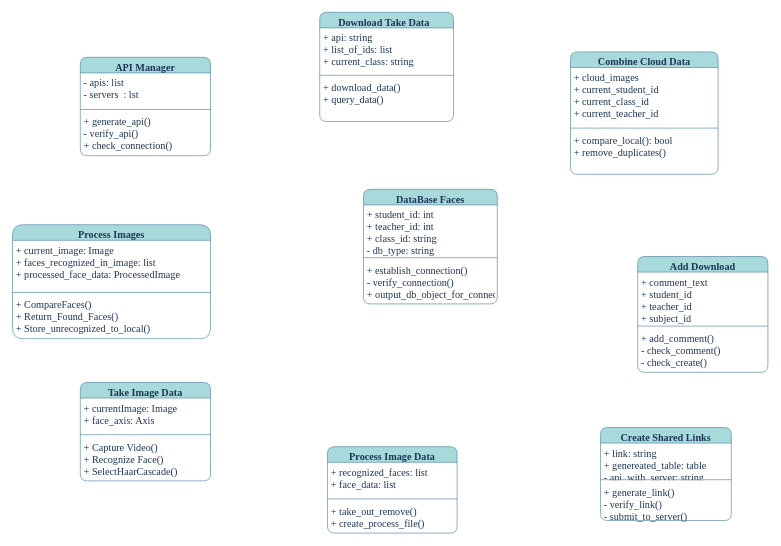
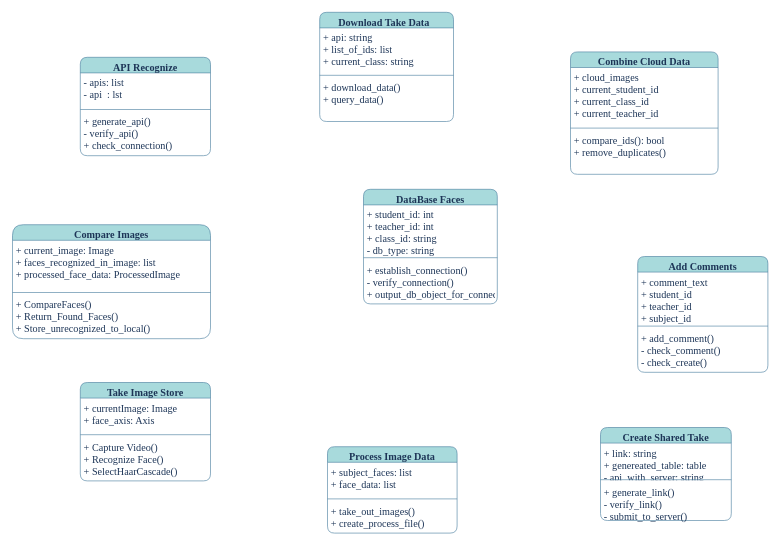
  <mxCell id="0" />
  <mxCell id="1" parent="0" />
- <mxCell id="2" value="Take Image Data" style="swimlane;fontStyle=1;align=center;verticalAlign=top;childLayout=stackLayout;horizontal=1;startSize=26;horizontalStack=0;resizeParent=1;resizeParentMax=0;resizeLast=0;collapsible=1;marginBottom=0;rounded=1;labelBackgroundColor=none;fillColor=#A8DADC;strokeColor=#457B9D;fontColor=#1D3557;swimlaneFillColor=none;fontFamily=Product Sans;fontSource=https%3A%2F%2Ffonts.googleapis.com%2Fcss%3Ffamily%3DProduct%2BSans;fontSize=17;" parent="1" vertex="1"><mxGeometry x="133" y="637" width="217" height="164" as="geometry" /></mxCell>
+ <mxCell id="2" value="Take Image Store" style="swimlane;fontStyle=1;align=center;verticalAlign=top;childLayout=stackLayout;horizontal=1;startSize=26;horizontalStack=0;resizeParent=1;resizeParentMax=0;resizeLast=0;collapsible=1;marginBottom=0;rounded=1;labelBackgroundColor=none;fillColor=#A8DADC;strokeColor=#457B9D;fontColor=#1D3557;swimlaneFillColor=none;fontFamily=Product Sans;fontSource=https%3A%2F%2Ffonts.googleapis.com%2Fcss%3Ffamily%3DProduct%2BSans;fontSize=17;" parent="1" vertex="1"><mxGeometry x="133" y="637" width="217" height="164" as="geometry" /></mxCell>
  <mxCell id="3" value="+ currentImage: Image&#10;+ face_axis: Axis&#10;" style="text;strokeColor=none;fillColor=none;align=left;verticalAlign=top;spacingLeft=4;spacingRight=4;overflow=hidden;rotatable=0;points=[[0,0.5],[1,0.5]];portConstraint=eastwest;rounded=1;labelBackgroundColor=none;fontColor=#1D3557;swimlaneFillColor=none;fontFamily=Product Sans;fontSource=https%3A%2F%2Ffonts.googleapis.com%2Fcss%3Ffamily%3DProduct%2BSans;fontSize=17;" parent="2" vertex="1"><mxGeometry y="26" width="217" height="57" as="geometry" /></mxCell>
  <mxCell id="4" value="" style="line;strokeWidth=1;fillColor=none;align=left;verticalAlign=middle;spacingTop=-1;spacingLeft=3;spacingRight=3;rotatable=0;labelPosition=right;points=[];portConstraint=eastwest;strokeColor=#457B9D;rounded=1;labelBackgroundColor=none;fontColor=#1D3557;swimlaneFillColor=none;fontFamily=Product Sans;fontSource=https%3A%2F%2Ffonts.googleapis.com%2Fcss%3Ffamily%3DProduct%2BSans;fontSize=17;" parent="2" vertex="1"><mxGeometry y="83" width="217" height="8" as="geometry" /></mxCell>
  <mxCell id="5" value="+ Capture Video()&#10;+ Recognize Face()&#10;+ SelectHaarCascade()" style="text;strokeColor=none;fillColor=none;align=left;verticalAlign=top;spacingLeft=4;spacingRight=4;overflow=hidden;rotatable=0;points=[[0,0.5],[1,0.5]];portConstraint=eastwest;rounded=1;labelBackgroundColor=none;fontColor=#1D3557;swimlaneFillColor=none;fontFamily=Product Sans;fontSource=https%3A%2F%2Ffonts.googleapis.com%2Fcss%3Ffamily%3DProduct%2BSans;fontSize=17;" parent="2" vertex="1"><mxGeometry y="91" width="217" height="73" as="geometry" /></mxCell>
  <mxCell id="6" value="Process Image Data" style="swimlane;fontStyle=1;align=center;verticalAlign=top;childLayout=stackLayout;horizontal=1;startSize=26;horizontalStack=0;resizeParent=1;resizeParentMax=0;resizeLast=0;collapsible=1;marginBottom=0;rounded=1;labelBackgroundColor=none;fillColor=#A8DADC;strokeColor=#457B9D;fontColor=#1D3557;swimlaneFillColor=none;fontFamily=Product Sans;fontSource=https%3A%2F%2Ffonts.googleapis.com%2Fcss%3Ffamily%3DProduct%2BSans;fontSize=17;" parent="1" vertex="1"><mxGeometry x="545" y="744" width="216" height="144" as="geometry" /></mxCell>
- <mxCell id="7" value="+ recognized_faces: list&#10;+ face_data: list" style="text;strokeColor=none;fillColor=none;align=left;verticalAlign=top;spacingLeft=4;spacingRight=4;overflow=hidden;rotatable=0;points=[[0,0.5],[1,0.5]];portConstraint=eastwest;rounded=1;labelBackgroundColor=none;fontColor=#1D3557;swimlaneFillColor=none;fontFamily=Product Sans;fontSource=https%3A%2F%2Ffonts.googleapis.com%2Fcss%3Ffamily%3DProduct%2BSans;fontSize=17;" parent="6" vertex="1"><mxGeometry y="26" width="216" height="57" as="geometry" /></mxCell>
+ <mxCell id="7" value="+ subject_faces: list&#10;+ face_data: list" style="text;strokeColor=none;fillColor=none;align=left;verticalAlign=top;spacingLeft=4;spacingRight=4;overflow=hidden;rotatable=0;points=[[0,0.5],[1,0.5]];portConstraint=eastwest;rounded=1;labelBackgroundColor=none;fontColor=#1D3557;swimlaneFillColor=none;fontFamily=Product Sans;fontSource=https%3A%2F%2Ffonts.googleapis.com%2Fcss%3Ffamily%3DProduct%2BSans;fontSize=17;" parent="6" vertex="1"><mxGeometry y="26" width="216" height="57" as="geometry" /></mxCell>
  <mxCell id="8" value="" style="line;strokeWidth=1;fillColor=none;align=left;verticalAlign=middle;spacingTop=-1;spacingLeft=3;spacingRight=3;rotatable=0;labelPosition=right;points=[];portConstraint=eastwest;strokeColor=#457B9D;rounded=1;labelBackgroundColor=none;fontColor=#1D3557;swimlaneFillColor=none;fontFamily=Product Sans;fontSource=https%3A%2F%2Ffonts.googleapis.com%2Fcss%3Ffamily%3DProduct%2BSans;fontSize=17;" parent="6" vertex="1"><mxGeometry y="83" width="216" height="8" as="geometry" /></mxCell>
- <mxCell id="9" value="+ take_out_remove()&#10;+ create_process_file()" style="text;strokeColor=none;fillColor=none;align=left;verticalAlign=top;spacingLeft=4;spacingRight=4;overflow=hidden;rotatable=0;points=[[0,0.5],[1,0.5]];portConstraint=eastwest;rounded=1;labelBackgroundColor=none;fontColor=#1D3557;swimlaneFillColor=none;fontFamily=Product Sans;fontSource=https%3A%2F%2Ffonts.googleapis.com%2Fcss%3Ffamily%3DProduct%2BSans;fontSize=17;" parent="6" vertex="1"><mxGeometry y="91" width="216" height="53" as="geometry" /></mxCell>
+ <mxCell id="9" value="+ take_out_images()&#10;+ create_process_file()" style="text;strokeColor=none;fillColor=none;align=left;verticalAlign=top;spacingLeft=4;spacingRight=4;overflow=hidden;rotatable=0;points=[[0,0.5],[1,0.5]];portConstraint=eastwest;rounded=1;labelBackgroundColor=none;fontColor=#1D3557;swimlaneFillColor=none;fontFamily=Product Sans;fontSource=https%3A%2F%2Ffonts.googleapis.com%2Fcss%3Ffamily%3DProduct%2BSans;fontSize=17;" parent="6" vertex="1"><mxGeometry y="91" width="216" height="53" as="geometry" /></mxCell>
  <mxCell id="10" value="Combine Cloud Data" style="swimlane;fontStyle=1;align=center;verticalAlign=top;childLayout=stackLayout;horizontal=1;startSize=26;horizontalStack=0;resizeParent=1;resizeParentMax=0;resizeLast=0;collapsible=1;marginBottom=0;rounded=1;labelBackgroundColor=none;fillColor=#A8DADC;strokeColor=#457B9D;fontColor=#1D3557;swimlaneFillColor=none;fontFamily=Product Sans;fontSource=https%3A%2F%2Ffonts.googleapis.com%2Fcss%3Ffamily%3DProduct%2BSans;fontSize=17;" parent="1" vertex="1"><mxGeometry x="950" y="86" width="246" height="204" as="geometry" /></mxCell>
  <mxCell id="11" value="+ cloud_images&#10;+ current_student_id&#10;+ current_class_id&#10;+ current_teacher_id" style="text;strokeColor=none;fillColor=none;align=left;verticalAlign=top;spacingLeft=4;spacingRight=4;overflow=hidden;rotatable=0;points=[[0,0.5],[1,0.5]];portConstraint=eastwest;rounded=1;labelBackgroundColor=none;fontColor=#1D3557;swimlaneFillColor=none;fontFamily=Product Sans;fontSource=https%3A%2F%2Ffonts.googleapis.com%2Fcss%3Ffamily%3DProduct%2BSans;fontSize=17;" parent="10" vertex="1"><mxGeometry y="26" width="246" height="97" as="geometry" /></mxCell>
  <mxCell id="12" value="" style="line;strokeWidth=1;fillColor=none;align=left;verticalAlign=middle;spacingTop=-1;spacingLeft=3;spacingRight=3;rotatable=0;labelPosition=right;points=[];portConstraint=eastwest;strokeColor=#457B9D;rounded=1;labelBackgroundColor=none;fontColor=#1D3557;swimlaneFillColor=none;fontFamily=Product Sans;fontSource=https%3A%2F%2Ffonts.googleapis.com%2Fcss%3Ffamily%3DProduct%2BSans;fontSize=17;" parent="10" vertex="1"><mxGeometry y="123" width="246" height="8" as="geometry" /></mxCell>
- <mxCell id="13" value="+ compare_local(): bool&#10;+ remove_duplicates()" style="text;strokeColor=none;fillColor=none;align=left;verticalAlign=top;spacingLeft=4;spacingRight=4;overflow=hidden;rotatable=0;points=[[0,0.5],[1,0.5]];portConstraint=eastwest;rounded=1;labelBackgroundColor=none;fontColor=#1D3557;swimlaneFillColor=none;fontFamily=Product Sans;fontSource=https%3A%2F%2Ffonts.googleapis.com%2Fcss%3Ffamily%3DProduct%2BSans;fontSize=17;" parent="10" vertex="1"><mxGeometry y="131" width="246" height="73" as="geometry" /></mxCell>
+ <mxCell id="13" value="+ compare_ids(): bool&#10;+ remove_duplicates()" style="text;strokeColor=none;fillColor=none;align=left;verticalAlign=top;spacingLeft=4;spacingRight=4;overflow=hidden;rotatable=0;points=[[0,0.5],[1,0.5]];portConstraint=eastwest;rounded=1;labelBackgroundColor=none;fontColor=#1D3557;swimlaneFillColor=none;fontFamily=Product Sans;fontSource=https%3A%2F%2Ffonts.googleapis.com%2Fcss%3Ffamily%3DProduct%2BSans;fontSize=17;" parent="10" vertex="1"><mxGeometry y="131" width="246" height="73" as="geometry" /></mxCell>
  <mxCell id="14" value="Download Take Data  " style="swimlane;fontStyle=1;align=center;verticalAlign=top;childLayout=stackLayout;horizontal=1;startSize=26;horizontalStack=0;resizeParent=1;resizeParentMax=0;resizeLast=0;collapsible=1;marginBottom=0;rounded=1;labelBackgroundColor=none;fillColor=#A8DADC;strokeColor=#457B9D;fontColor=#1D3557;swimlaneFillColor=none;fontFamily=Product Sans;fontSource=https%3A%2F%2Ffonts.googleapis.com%2Fcss%3Ffamily%3DProduct%2BSans;fontSize=17;" parent="1" vertex="1"><mxGeometry x="532" y="20" width="223" height="182" as="geometry"><mxRectangle x="-159" y="-463" width="166" height="26" as="alternateBounds" /></mxGeometry></mxCell>
  <mxCell id="15" value="+ api: string&#10;+ list_of_ids: list&#10;+ current_class: string" style="text;strokeColor=none;fillColor=none;align=left;verticalAlign=top;spacingLeft=4;spacingRight=4;overflow=hidden;rotatable=0;points=[[0,0.5],[1,0.5]];portConstraint=eastwest;rounded=1;labelBackgroundColor=none;fontColor=#1D3557;swimlaneFillColor=none;fontFamily=Product Sans;fontSource=https%3A%2F%2Ffonts.googleapis.com%2Fcss%3Ffamily%3DProduct%2BSans;fontSize=17;" parent="14" vertex="1"><mxGeometry y="26" width="223" height="75" as="geometry" /></mxCell>
  <mxCell id="16" value="" style="line;strokeWidth=1;fillColor=none;align=left;verticalAlign=middle;spacingTop=-1;spacingLeft=3;spacingRight=3;rotatable=0;labelPosition=right;points=[];portConstraint=eastwest;strokeColor=#457B9D;rounded=1;labelBackgroundColor=none;fontColor=#1D3557;swimlaneFillColor=none;fontFamily=Product Sans;fontSource=https%3A%2F%2Ffonts.googleapis.com%2Fcss%3Ffamily%3DProduct%2BSans;fontSize=17;" parent="14" vertex="1"><mxGeometry y="101" width="223" height="8" as="geometry" /></mxCell>
  <mxCell id="17" value="+ download_data()&#10;+ query_data()" style="text;strokeColor=none;fillColor=none;align=left;verticalAlign=top;spacingLeft=4;spacingRight=4;overflow=hidden;rotatable=0;points=[[0,0.5],[1,0.5]];portConstraint=eastwest;rounded=1;labelBackgroundColor=none;fontColor=#1D3557;swimlaneFillColor=none;fontFamily=Product Sans;fontSource=https%3A%2F%2Ffonts.googleapis.com%2Fcss%3Ffamily%3DProduct%2BSans;fontSize=17;" parent="14" vertex="1"><mxGeometry y="109" width="223" height="73" as="geometry" /></mxCell>
- <mxCell id="18" value="Process Images" style="swimlane;fontStyle=1;align=center;verticalAlign=top;childLayout=stackLayout;horizontal=1;startSize=26;horizontalStack=0;resizeParent=1;resizeParentMax=0;resizeLast=0;collapsible=1;marginBottom=0;rounded=1;labelBackgroundColor=none;fillColor=#A8DADC;strokeColor=#457B9D;fontColor=#1D3557;swimlaneFillColor=none;fontFamily=Product Sans;fontSource=https%3A%2F%2Ffonts.googleapis.com%2Fcss%3Ffamily%3DProduct%2BSans;fontSize=17;arcSize=23;" parent="1" vertex="1"><mxGeometry x="20" y="374" width="330" height="190" as="geometry" /></mxCell>
+ <mxCell id="18" value="Compare Images" style="swimlane;fontStyle=1;align=center;verticalAlign=top;childLayout=stackLayout;horizontal=1;startSize=26;horizontalStack=0;resizeParent=1;resizeParentMax=0;resizeLast=0;collapsible=1;marginBottom=0;rounded=1;labelBackgroundColor=none;fillColor=#A8DADC;strokeColor=#457B9D;fontColor=#1D3557;swimlaneFillColor=none;fontFamily=Product Sans;fontSource=https%3A%2F%2Ffonts.googleapis.com%2Fcss%3Ffamily%3DProduct%2BSans;fontSize=17;arcSize=23;" parent="1" vertex="1"><mxGeometry x="20" y="374" width="330" height="190" as="geometry" /></mxCell>
  <mxCell id="19" value="+ current_image: Image&#10;+ faces_recognized_in_image: list&#10;+ processed_face_data: ProcessedImage" style="text;strokeColor=none;fillColor=none;align=left;verticalAlign=top;spacingLeft=4;spacingRight=4;overflow=hidden;rotatable=0;points=[[0,0.5],[1,0.5]];portConstraint=eastwest;rounded=1;labelBackgroundColor=none;fontColor=#1D3557;swimlaneFillColor=none;fontFamily=Product Sans;fontSource=https%3A%2F%2Ffonts.googleapis.com%2Fcss%3Ffamily%3DProduct%2BSans;fontSize=17;" parent="18" vertex="1"><mxGeometry y="26" width="330" height="83" as="geometry" /></mxCell>
  <mxCell id="20" value="" style="line;strokeWidth=1;fillColor=none;align=left;verticalAlign=middle;spacingTop=-1;spacingLeft=3;spacingRight=3;rotatable=0;labelPosition=right;points=[];portConstraint=eastwest;strokeColor=#457B9D;rounded=1;labelBackgroundColor=none;fontColor=#1D3557;swimlaneFillColor=none;fontFamily=Product Sans;fontSource=https%3A%2F%2Ffonts.googleapis.com%2Fcss%3Ffamily%3DProduct%2BSans;fontSize=17;" parent="18" vertex="1"><mxGeometry y="109" width="330" height="8" as="geometry" /></mxCell>
  <mxCell id="21" value="+ CompareFaces()&#10;+ Return_Found_Faces()&#10;+ Store_unrecognized_to_local()" style="text;strokeColor=none;fillColor=none;align=left;verticalAlign=top;spacingLeft=4;spacingRight=4;overflow=hidden;rotatable=0;points=[[0,0.5],[1,0.5]];portConstraint=eastwest;rounded=1;labelBackgroundColor=none;fontColor=#1D3557;swimlaneFillColor=none;fontFamily=Product Sans;fontSource=https%3A%2F%2Ffonts.googleapis.com%2Fcss%3Ffamily%3DProduct%2BSans;fontSize=17;" parent="18" vertex="1"><mxGeometry y="117" width="330" height="73" as="geometry" /></mxCell>
- <mxCell id="22" value="Add Download" style="swimlane;fontStyle=1;align=center;verticalAlign=top;childLayout=stackLayout;horizontal=1;startSize=26;horizontalStack=0;resizeParent=1;resizeParentMax=0;resizeLast=0;collapsible=1;marginBottom=0;rounded=1;labelBackgroundColor=none;fillColor=#A8DADC;strokeColor=#457B9D;fontColor=#1D3557;swimlaneFillColor=none;fontFamily=Product Sans;fontSource=https%3A%2F%2Ffonts.googleapis.com%2Fcss%3Ffamily%3DProduct%2BSans;fontSize=17;" parent="1" vertex="1"><mxGeometry x="1062" y="427" width="217" height="193" as="geometry" /></mxCell>
+ <mxCell id="22" value="Add Comments" style="swimlane;fontStyle=1;align=center;verticalAlign=top;childLayout=stackLayout;horizontal=1;startSize=26;horizontalStack=0;resizeParent=1;resizeParentMax=0;resizeLast=0;collapsible=1;marginBottom=0;rounded=1;labelBackgroundColor=none;fillColor=#A8DADC;strokeColor=#457B9D;fontColor=#1D3557;swimlaneFillColor=none;fontFamily=Product Sans;fontSource=https%3A%2F%2Ffonts.googleapis.com%2Fcss%3Ffamily%3DProduct%2BSans;fontSize=17;" parent="1" vertex="1"><mxGeometry x="1062" y="427" width="217" height="193" as="geometry" /></mxCell>
  <mxCell id="23" value="+ comment_text&#10;+ student_id&#10;+ teacher_id&#10;+ subject_id&#10;+ class_id" style="text;strokeColor=none;fillColor=none;align=left;verticalAlign=top;spacingLeft=4;spacingRight=4;overflow=hidden;rotatable=0;points=[[0,0.5],[1,0.5]];portConstraint=eastwest;rounded=1;labelBackgroundColor=none;fontColor=#1D3557;swimlaneFillColor=none;fontFamily=Product Sans;fontSource=https%3A%2F%2Ffonts.googleapis.com%2Fcss%3Ffamily%3DProduct%2BSans;fontSize=17;" parent="22" vertex="1"><mxGeometry y="26" width="217" height="86" as="geometry" /></mxCell>
  <mxCell id="24" value="" style="line;strokeWidth=1;fillColor=none;align=left;verticalAlign=middle;spacingTop=-1;spacingLeft=3;spacingRight=3;rotatable=0;labelPosition=right;points=[];portConstraint=eastwest;strokeColor=#457B9D;rounded=1;labelBackgroundColor=none;fontColor=#1D3557;swimlaneFillColor=none;fontFamily=Product Sans;fontSource=https%3A%2F%2Ffonts.googleapis.com%2Fcss%3Ffamily%3DProduct%2BSans;fontSize=17;" parent="22" vertex="1"><mxGeometry y="112" width="217" height="8" as="geometry" /></mxCell>
  <mxCell id="25" value="+ add_comment()&#10;- check_comment()&#10;- check_create()" style="text;strokeColor=none;fillColor=none;align=left;verticalAlign=top;spacingLeft=4;spacingRight=4;overflow=hidden;rotatable=0;points=[[0,0.5],[1,0.5]];portConstraint=eastwest;rounded=1;labelBackgroundColor=none;fontColor=#1D3557;swimlaneFillColor=none;fontFamily=Product Sans;fontSource=https%3A%2F%2Ffonts.googleapis.com%2Fcss%3Ffamily%3DProduct%2BSans;fontSize=17;" parent="22" vertex="1"><mxGeometry y="120" width="217" height="73" as="geometry" /></mxCell>
- <mxCell id="26" value="Create Shared Links" style="swimlane;fontStyle=1;align=center;verticalAlign=top;childLayout=stackLayout;horizontal=1;startSize=26;horizontalStack=0;resizeParent=1;resizeParentMax=0;resizeLast=0;collapsible=1;marginBottom=0;rounded=1;labelBackgroundColor=none;fillColor=#A8DADC;strokeColor=#457B9D;fontColor=#1D3557;swimlaneFillColor=none;fontFamily=Product Sans;fontSource=https%3A%2F%2Ffonts.googleapis.com%2Fcss%3Ffamily%3DProduct%2BSans;fontSize=17;" parent="1" vertex="1"><mxGeometry x="1000" y="712" width="218" height="155" as="geometry" /></mxCell>
+ <mxCell id="26" value="Create Shared Take" style="swimlane;fontStyle=1;align=center;verticalAlign=top;childLayout=stackLayout;horizontal=1;startSize=26;horizontalStack=0;resizeParent=1;resizeParentMax=0;resizeLast=0;collapsible=1;marginBottom=0;rounded=1;labelBackgroundColor=none;fillColor=#A8DADC;strokeColor=#457B9D;fontColor=#1D3557;swimlaneFillColor=none;fontFamily=Product Sans;fontSource=https%3A%2F%2Ffonts.googleapis.com%2Fcss%3Ffamily%3DProduct%2BSans;fontSize=17;" parent="1" vertex="1"><mxGeometry x="1000" y="712" width="218" height="155" as="geometry" /></mxCell>
  <mxCell id="27" value="+ link: string&#10;+ genereated_table: table&#10;- api_with_server: string" style="text;strokeColor=none;fillColor=none;align=left;verticalAlign=top;spacingLeft=4;spacingRight=4;overflow=hidden;rotatable=0;points=[[0,0.5],[1,0.5]];portConstraint=eastwest;rounded=1;labelBackgroundColor=none;fontColor=#1D3557;swimlaneFillColor=none;fontFamily=Product Sans;fontSource=https%3A%2F%2Ffonts.googleapis.com%2Fcss%3Ffamily%3DProduct%2BSans;fontSize=17;" parent="26" vertex="1"><mxGeometry y="26" width="218" height="57" as="geometry" /></mxCell>
  <mxCell id="28" value="" style="line;strokeWidth=1;fillColor=none;align=left;verticalAlign=middle;spacingTop=-1;spacingLeft=3;spacingRight=3;rotatable=0;labelPosition=right;points=[];portConstraint=eastwest;strokeColor=#457B9D;rounded=1;labelBackgroundColor=none;fontColor=#1D3557;swimlaneFillColor=none;fontFamily=Product Sans;fontSource=https%3A%2F%2Ffonts.googleapis.com%2Fcss%3Ffamily%3DProduct%2BSans;fontSize=17;" parent="26" vertex="1"><mxGeometry y="83" width="218" height="8" as="geometry" /></mxCell>
  <mxCell id="29" value="+ generate_link()&#10;- verify_link()&#10;- submit_to_server()" style="text;strokeColor=none;fillColor=none;align=left;verticalAlign=top;spacingLeft=4;spacingRight=4;overflow=hidden;rotatable=0;points=[[0,0.5],[1,0.5]];portConstraint=eastwest;rounded=1;labelBackgroundColor=none;fontColor=#1D3557;swimlaneFillColor=none;fontFamily=Product Sans;fontSource=https%3A%2F%2Ffonts.googleapis.com%2Fcss%3Ffamily%3DProduct%2BSans;fontSize=17;" parent="26" vertex="1"><mxGeometry y="91" width="218" height="64" as="geometry" /></mxCell>
  <mxCell id="30" value="DataBase Faces" style="swimlane;fontStyle=1;align=center;verticalAlign=top;childLayout=stackLayout;horizontal=1;startSize=26;horizontalStack=0;resizeParent=1;resizeParentMax=0;resizeLast=0;collapsible=1;marginBottom=0;rounded=1;labelBackgroundColor=none;fillColor=#A8DADC;strokeColor=#457B9D;fontColor=#1D3557;swimlaneFillColor=none;fontFamily=Product Sans;fontSource=https%3A%2F%2Ffonts.googleapis.com%2Fcss%3Ffamily%3DProduct%2BSans;fontSize=17;" parent="1" vertex="1"><mxGeometry x="605" y="315" width="223" height="191" as="geometry" /></mxCell>
  <mxCell id="31" value="+ student_id: int&#10;+ teacher_id: int&#10;+ class_id: string&#10;- db_type: string" style="text;strokeColor=none;fillColor=none;align=left;verticalAlign=top;spacingLeft=4;spacingRight=4;overflow=hidden;rotatable=0;points=[[0,0.5],[1,0.5]];portConstraint=eastwest;rounded=1;labelBackgroundColor=none;fontColor=#1D3557;swimlaneFillColor=none;fontFamily=Product Sans;fontSource=https%3A%2F%2Ffonts.googleapis.com%2Fcss%3Ffamily%3DProduct%2BSans;fontSize=17;" parent="30" vertex="1"><mxGeometry y="26" width="223" height="84" as="geometry" /></mxCell>
  <mxCell id="32" value="" style="line;strokeWidth=1;fillColor=none;align=left;verticalAlign=middle;spacingTop=-1;spacingLeft=3;spacingRight=3;rotatable=0;labelPosition=right;points=[];portConstraint=eastwest;strokeColor=#457B9D;rounded=1;labelBackgroundColor=none;fontColor=#1D3557;swimlaneFillColor=none;fontFamily=Product Sans;fontSource=https%3A%2F%2Ffonts.googleapis.com%2Fcss%3Ffamily%3DProduct%2BSans;fontSize=17;" parent="30" vertex="1"><mxGeometry y="110" width="223" height="8" as="geometry" /></mxCell>
  <mxCell id="33" value="+ establish_connection()&#10;- verify_connection()&#10;+ output_db_object_for_connection()" style="text;strokeColor=none;fillColor=none;align=left;verticalAlign=top;spacingLeft=4;spacingRight=4;overflow=hidden;rotatable=0;points=[[0,0.5],[1,0.5]];portConstraint=eastwest;rounded=1;labelBackgroundColor=none;fontColor=#1D3557;swimlaneFillColor=none;fontFamily=Product Sans;fontSource=https%3A%2F%2Ffonts.googleapis.com%2Fcss%3Ffamily%3DProduct%2BSans;fontSize=17;" parent="30" vertex="1"><mxGeometry y="118" width="223" height="73" as="geometry" /></mxCell>
- <mxCell id="34" value="API Manager" style="swimlane;fontStyle=1;align=center;verticalAlign=top;childLayout=stackLayout;horizontal=1;startSize=26;horizontalStack=0;resizeParent=1;resizeParentMax=0;resizeLast=0;collapsible=1;marginBottom=0;rounded=1;labelBackgroundColor=none;fillColor=#A8DADC;strokeColor=#457B9D;fontColor=#1D3557;swimlaneFillColor=none;fontFamily=Product Sans;fontSource=https%3A%2F%2Ffonts.googleapis.com%2Fcss%3Ffamily%3DProduct%2BSans;fontSize=17;" parent="1" vertex="1"><mxGeometry x="133" y="95" width="217" height="164" as="geometry" /></mxCell>
- <mxCell id="35" value="- apis: list&#10;- servers  : lst" style="text;strokeColor=none;fillColor=none;align=left;verticalAlign=top;spacingLeft=4;spacingRight=4;overflow=hidden;rotatable=0;points=[[0,0.5],[1,0.5]];portConstraint=eastwest;rounded=1;labelBackgroundColor=none;fontColor=#1D3557;swimlaneFillColor=none;fontFamily=Product Sans;fontSource=https%3A%2F%2Ffonts.googleapis.com%2Fcss%3Ffamily%3DProduct%2BSans;fontSize=17;" parent="34" vertex="1"><mxGeometry y="26" width="217" height="57" as="geometry" /></mxCell>
+ <mxCell id="34" value="API Recognize" style="swimlane;fontStyle=1;align=center;verticalAlign=top;childLayout=stackLayout;horizontal=1;startSize=26;horizontalStack=0;resizeParent=1;resizeParentMax=0;resizeLast=0;collapsible=1;marginBottom=0;rounded=1;labelBackgroundColor=none;fillColor=#A8DADC;strokeColor=#457B9D;fontColor=#1D3557;swimlaneFillColor=none;fontFamily=Product Sans;fontSource=https%3A%2F%2Ffonts.googleapis.com%2Fcss%3Ffamily%3DProduct%2BSans;fontSize=17;" parent="1" vertex="1"><mxGeometry x="133" y="95" width="217" height="164" as="geometry" /></mxCell>
+ <mxCell id="35" value="- apis: list&#10;- api  : lst" style="text;strokeColor=none;fillColor=none;align=left;verticalAlign=top;spacingLeft=4;spacingRight=4;overflow=hidden;rotatable=0;points=[[0,0.5],[1,0.5]];portConstraint=eastwest;rounded=1;labelBackgroundColor=none;fontColor=#1D3557;swimlaneFillColor=none;fontFamily=Product Sans;fontSource=https%3A%2F%2Ffonts.googleapis.com%2Fcss%3Ffamily%3DProduct%2BSans;fontSize=17;" parent="34" vertex="1"><mxGeometry y="26" width="217" height="57" as="geometry" /></mxCell>
  <mxCell id="36" value="" style="line;strokeWidth=1;fillColor=none;align=left;verticalAlign=middle;spacingTop=-1;spacingLeft=3;spacingRight=3;rotatable=0;labelPosition=right;points=[];portConstraint=eastwest;strokeColor=#457B9D;rounded=1;labelBackgroundColor=none;fontColor=#1D3557;swimlaneFillColor=none;fontFamily=Product Sans;fontSource=https%3A%2F%2Ffonts.googleapis.com%2Fcss%3Ffamily%3DProduct%2BSans;fontSize=17;" parent="34" vertex="1"><mxGeometry y="83" width="217" height="8" as="geometry" /></mxCell>
  <mxCell id="37" value="+ generate_api()&#10;- verify_api()&#10;+ check_connection()" style="text;strokeColor=none;fillColor=none;align=left;verticalAlign=top;spacingLeft=4;spacingRight=4;overflow=hidden;rotatable=0;points=[[0,0.5],[1,0.5]];portConstraint=eastwest;rounded=1;labelBackgroundColor=none;fontColor=#1D3557;swimlaneFillColor=none;fontFamily=Product Sans;fontSource=https%3A%2F%2Ffonts.googleapis.com%2Fcss%3Ffamily%3DProduct%2BSans;fontSize=17;" parent="34" vertex="1"><mxGeometry y="91" width="217" height="73" as="geometry" /></mxCell>
